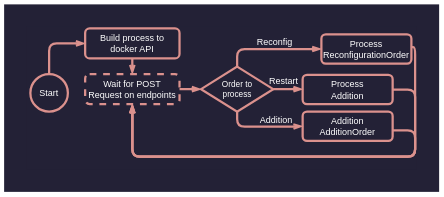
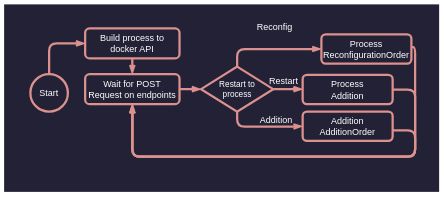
  <mxCell id="0" />
  <mxCell id="1" parent="0" />
  <mxCell id="2" value="" style="group;fillColor=#232136;strokeColor=#232136;strokeWidth=30;fontStyle=0;container=0;" parent="1" vertex="1" connectable="0"><mxGeometry x="20" y="20" width="550" height="220" as="geometry" /></mxCell>
  <mxCell id="3" value="Start" style="ellipse;whiteSpace=wrap;html=1;aspect=fixed;strokeColor=#DB918D;fontColor=#FFFFFF;fillColor=none;strokeWidth=3;container=0;fontStyle=0" parent="1" vertex="1"><mxGeometry x="40" y="98" width="50" height="50" as="geometry" /></mxCell>
- <mxCell id="4" value="Wait for POST&lt;br&gt;Request on endpoints" style="rounded=1;whiteSpace=wrap;html=1;strokeColor=#DB918D;fontColor=#FFFFFF;fillColor=none;strokeWidth=3;container=0;fontStyle=0;dashed=1;" parent="1" vertex="1"><mxGeometry x="113.03" y="98" width="125.83" height="40" as="geometry" /></mxCell>
+ <mxCell id="4" value="Wait for POST&lt;br&gt;Request on endpoints" style="rounded=1;whiteSpace=wrap;html=1;strokeColor=#DB918D;fontColor=#FFFFFF;fillColor=none;strokeWidth=3;container=0;fontStyle=0" parent="1" vertex="1"><mxGeometry x="113.03" y="98" width="125.83" height="40" as="geometry" /></mxCell>
  <mxCell id="5" style="edgeStyle=orthogonalEdgeStyle;shape=connector;curved=0;rounded=1;orthogonalLoop=1;jettySize=auto;html=1;labelBackgroundColor=default;strokeColor=#DB918D;strokeWidth=3;align=center;verticalAlign=middle;fontFamily=Helvetica;fontSize=12;fontColor=#FFFFFF;endArrow=openThin;endFill=0;fillColor=#FAE5C7;fontStyle=0" parent="1" source="6" target="4" edge="1"><mxGeometry relative="1" as="geometry" /></mxCell>
  <mxCell id="6" value="Build process to docker API" style="rounded=1;whiteSpace=wrap;html=1;strokeColor=#DB918D;fontColor=#FFFFFF;fillColor=none;strokeWidth=3;container=0;fontStyle=0" parent="1" vertex="1"><mxGeometry x="113.03" y="37" width="125.83" height="40" as="geometry" /></mxCell>
  <mxCell id="7" style="edgeStyle=orthogonalEdgeStyle;shape=connector;curved=0;rounded=1;orthogonalLoop=1;jettySize=auto;html=1;exitX=0.5;exitY=0;exitDx=0;exitDy=0;labelBackgroundColor=default;strokeColor=#DB918D;strokeWidth=3;align=center;verticalAlign=middle;fontFamily=Helvetica;fontSize=12;fontColor=#FFFFFF;endArrow=openThin;endFill=0;fillColor=#FAE5C7;entryX=0;entryY=0.5;entryDx=0;entryDy=0;fontStyle=0" parent="1" source="3" target="6" edge="1"><mxGeometry relative="1" as="geometry" /></mxCell>
- <mxCell id="8" value="Order to &lt;br&gt;process" style="rhombus;whiteSpace=wrap;html=1;rounded=0;strokeColor=#DB918D;strokeWidth=3;align=center;verticalAlign=middle;fontFamily=Helvetica;fontSize=11;fontColor=#FFFFFF;fillColor=none;spacingTop=-1;container=0;fontStyle=0" parent="1" vertex="1"><mxGeometry x="267.6" y="88" width="96.19" height="60" as="geometry" /></mxCell>
+ <mxCell id="8" value="Restart to &lt;br&gt;process" style="rhombus;whiteSpace=wrap;html=1;rounded=0;strokeColor=#DB918D;strokeWidth=3;align=center;verticalAlign=middle;fontFamily=Helvetica;fontSize=11;fontColor=#FFFFFF;fillColor=none;spacingTop=-1;container=0;fontStyle=0" parent="1" vertex="1"><mxGeometry x="267.6" y="88" width="96.19" height="60" as="geometry" /></mxCell>
  <mxCell id="9" style="edgeStyle=orthogonalEdgeStyle;shape=connector;curved=0;rounded=1;orthogonalLoop=1;jettySize=auto;html=1;labelBackgroundColor=default;strokeColor=#DB918D;strokeWidth=3;align=center;verticalAlign=middle;fontFamily=Helvetica;fontSize=12;fontColor=#FFFFFF;endArrow=openThin;endFill=0;fillColor=#FAE5C7;fontStyle=0" parent="1" source="4" target="8" edge="1"><mxGeometry relative="1" as="geometry" /></mxCell>
  <mxCell id="10" style="edgeStyle=orthogonalEdgeStyle;shape=connector;curved=0;rounded=1;orthogonalLoop=1;jettySize=auto;html=1;entryX=0.5;entryY=1;entryDx=0;entryDy=0;labelBackgroundColor=default;strokeColor=#DB918D;strokeWidth=3;align=center;verticalAlign=middle;fontFamily=Helvetica;fontSize=12;fontColor=#FFFFFF;endArrow=openThin;endFill=0;fillColor=#FAE5C7;exitX=1;exitY=0.5;exitDx=0;exitDy=0;fontStyle=0" parent="1" source="11" target="4" edge="1"><mxGeometry relative="1" as="geometry"><Array as="points"><mxPoint x="553.03" y="119" /><mxPoint x="553.03" y="208" /><mxPoint x="176.03" y="208" /></Array></mxGeometry></mxCell>
  <mxCell id="11" value="Process &lt;br&gt;Addition" style="rounded=1;whiteSpace=wrap;html=1;strokeColor=#DB918D;fontColor=#FFFFFF;fillColor=none;strokeWidth=3;container=0;fontStyle=0" parent="1" vertex="1"><mxGeometry x="403.03" y="99" width="120" height="39" as="geometry" /></mxCell>
  <mxCell id="12" style="edgeStyle=orthogonalEdgeStyle;shape=connector;curved=0;rounded=1;orthogonalLoop=1;jettySize=auto;html=1;exitX=1;exitY=0.5;exitDx=0;exitDy=0;entryX=0;entryY=0.5;entryDx=0;entryDy=0;labelBackgroundColor=default;strokeColor=#DB918D;strokeWidth=3;align=center;verticalAlign=middle;fontFamily=Helvetica;fontSize=12;fontColor=#FFFFFF;endArrow=openThin;endFill=0;fillColor=#FAE5C7;fontStyle=0" parent="1" source="8" target="11" edge="1"><mxGeometry relative="1" as="geometry" /></mxCell>
  <mxCell id="13" style="edgeStyle=orthogonalEdgeStyle;shape=connector;curved=0;rounded=1;orthogonalLoop=1;jettySize=auto;html=1;entryX=0.5;entryY=1;entryDx=0;entryDy=0;labelBackgroundColor=default;strokeColor=#DB918D;strokeWidth=3;align=center;verticalAlign=middle;fontFamily=Helvetica;fontSize=12;fontColor=#FFFFFF;endArrow=openThin;endFill=0;fillColor=#FAE5C7;fontStyle=0" parent="1" source="14" target="4" edge="1"><mxGeometry relative="1" as="geometry"><Array as="points"><mxPoint x="553.03" y="62" /><mxPoint x="553.03" y="208" /><mxPoint x="176.03" y="208" /></Array></mxGeometry></mxCell>
  <mxCell id="14" value="Process ReconfigurationOrder" style="rounded=1;whiteSpace=wrap;html=1;strokeColor=#DB918D;fontColor=#FFFFFF;fillColor=none;strokeWidth=3;container=0;fontStyle=0" parent="1" vertex="1"><mxGeometry x="428.03" y="45" width="120" height="39" as="geometry" /></mxCell>
  <mxCell id="15" style="edgeStyle=orthogonalEdgeStyle;shape=connector;curved=0;rounded=1;orthogonalLoop=1;jettySize=auto;html=1;labelBackgroundColor=default;strokeColor=#DB918D;strokeWidth=3;align=center;verticalAlign=middle;fontFamily=Helvetica;fontSize=12;fontColor=#FFFFFF;endArrow=openThin;endFill=0;fillColor=#FAE5C7;exitX=0.5;exitY=0;exitDx=0;exitDy=0;entryX=0;entryY=0.5;entryDx=0;entryDy=0;fontStyle=0" parent="1" source="8" target="14" edge="1"><mxGeometry relative="1" as="geometry" /></mxCell>
  <mxCell id="16" style="edgeStyle=orthogonalEdgeStyle;shape=connector;curved=0;rounded=1;orthogonalLoop=1;jettySize=auto;html=1;labelBackgroundColor=default;strokeColor=#DB918D;strokeWidth=3;align=center;verticalAlign=middle;fontFamily=Helvetica;fontSize=12;fontColor=#FFFFFF;endArrow=openThin;endFill=0;fillColor=#FAE5C7;fontStyle=0" parent="1" source="17" target="4" edge="1"><mxGeometry relative="1" as="geometry"><Array as="points"><mxPoint x="553.03" y="173" /><mxPoint x="553.03" y="208" /><mxPoint x="176.03" y="208" /></Array></mxGeometry></mxCell>
  <mxCell id="17" value="Addition AdditionOrder" style="rounded=1;whiteSpace=wrap;html=1;strokeColor=#DB918D;fontColor=#FFFFFF;fillColor=none;strokeWidth=3;container=0;fontStyle=0" parent="1" vertex="1"><mxGeometry x="403.03" y="148" width="120" height="39" as="geometry" /></mxCell>
  <mxCell id="18" style="edgeStyle=orthogonalEdgeStyle;shape=connector;curved=0;rounded=1;orthogonalLoop=1;jettySize=auto;html=1;exitX=0.5;exitY=1;exitDx=0;exitDy=0;entryX=0;entryY=0.5;entryDx=0;entryDy=0;labelBackgroundColor=default;strokeColor=#DB918D;strokeWidth=3;align=center;verticalAlign=middle;fontFamily=Helvetica;fontSize=12;fontColor=#FFFFFF;endArrow=openThin;endFill=0;fillColor=#FAE5C7;fontStyle=0" parent="1" source="8" target="17" edge="1"><mxGeometry relative="1" as="geometry" /></mxCell>
  <mxCell id="19" value="Restart" style="text;html=1;strokeColor=none;fillColor=none;align=center;verticalAlign=middle;whiteSpace=wrap;rounded=0;fontSize=12;fontFamily=Helvetica;fontColor=#FFFFFF;container=0;fontStyle=0" parent="1" vertex="1"><mxGeometry x="359.76" y="98" width="36.25" height="20" as="geometry" /></mxCell>
- <mxCell id="20" value="Reconfig" style="text;html=1;strokeColor=none;fillColor=none;align=center;verticalAlign=middle;whiteSpace=wrap;rounded=0;fontSize=12;fontFamily=Helvetica;fontColor=#FFFFFF;container=0;fontStyle=0" parent="1" vertex="1"><mxGeometry x="347.92" y="46" width="36.25" height="20" as="geometry" /></mxCell>
+ <mxCell id="20" value="Reconfig" style="text;html=1;strokeColor=none;fillColor=none;align=center;verticalAlign=middle;whiteSpace=wrap;rounded=0;fontSize=12;fontFamily=Helvetica;fontColor=#FFFFFF;container=0;fontStyle=0" parent="1" vertex="1"><mxGeometry x="347.92" y="26" width="36.25" height="20" as="geometry" /></mxCell>
  <mxCell id="21" value="Addition" style="text;html=1;strokeColor=none;fillColor=none;align=center;verticalAlign=middle;whiteSpace=wrap;rounded=0;fontSize=12;fontFamily=Helvetica;fontColor=#FFFFFF;container=0;fontStyle=0" parent="1" vertex="1"><mxGeometry x="315.76" y="150" width="104.25" height="20" as="geometry" /></mxCell>
